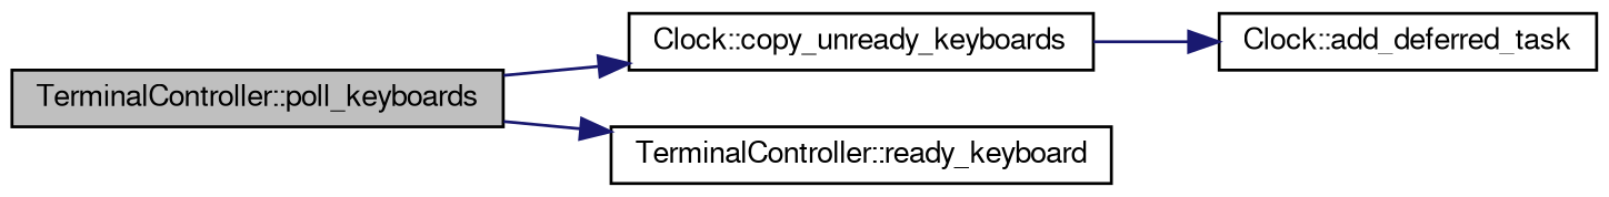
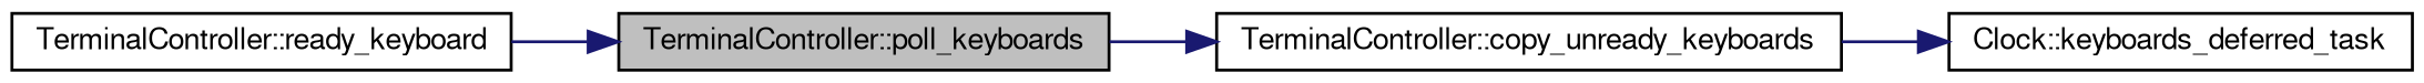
  digraph {
    rankdir=LR
    node [color=black fillcolor=white fontname=FreeSans fontsize=10 shape=record style=filled]
    edge [color=midnightblue fontname=FreeSans fontsize=10 labelfontname=FreeSans labelfontsize=10 style=solid]
    n1 [fillcolor=grey75 fontcolor=black height=0.2 label="TerminalController::poll_keyboards" width=0.4]
-   n2 [height=0.2 label="Clock::copy_unready_keyboards" width=0.4]
+   n2 [height=0.2 label="TerminalController::copy_unready_keyboards" width=0.4]
    n3 [height=0.2 label="TerminalController::ready_keyboard" width=0.4]
-   n4 [height=0.2 label="Clock::add_deferred_task" width=0.4]
+   n4 [height=0.2 label="Clock::keyboards_deferred_task" width=0.4]
    n1 -> n2
-   n1 -> n3
+   n3 -> n1
    n2 -> n4
  }
